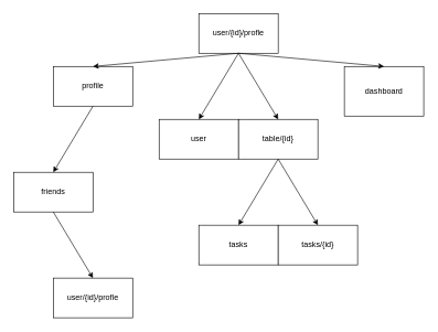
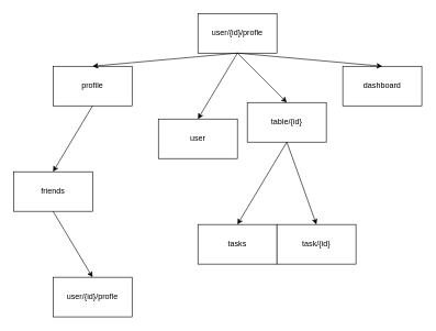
  <mxCell id="0" />
  <mxCell id="1" parent="0" />
  <mxCell id="2" value="user/{id}/profle" style="rounded=0;whiteSpace=wrap;html=1;" vertex="1" parent="1"><mxGeometry width="120" height="60" as="geometry" x="300" y="20" /></mxCell>
  <mxCell id="3" value="profile" style="rounded=0;whiteSpace=wrap;html=1;" vertex="1" parent="1"><mxGeometry x="80" y="100" width="120" height="60" as="geometry" /></mxCell>
  <mxCell id="4" value="" style="endArrow=classic;html=1;rounded=0;exitX=0.5;exitY=1;exitDx=0;exitDy=0;entryX=0.5;entryY=0;entryDx=0;entryDy=0;" edge="1" parent="1" source="2" target="3"><mxGeometry width="50" height="50" relative="1" as="geometry"><mxPoint x="210" y="110" as="sourcePoint" /><mxPoint x="260" y="60" as="targetPoint" /></mxGeometry></mxCell>
  <mxCell id="5" value="user" style="rounded=0;whiteSpace=wrap;html=1;" vertex="1" parent="1"><mxGeometry x="240" y="180" width="120" height="60" as="geometry" /></mxCell>
- <mxCell id="6" value="table/{id}" style="rounded=0;whiteSpace=wrap;html=1;" vertex="1" parent="1"><mxGeometry x="360" y="180" width="120" height="60" as="geometry" /></mxCell>
+ <mxCell id="6" value="table/{id}" style="rounded=0;whiteSpace=wrap;html=1;" vertex="1" parent="1"><mxGeometry x="375" y="155" width="120" height="60" as="geometry" /></mxCell>
  <mxCell id="7" value="" style="endArrow=classic;html=1;rounded=0;exitX=0.5;exitY=1;exitDx=0;exitDy=0;entryX=0.5;entryY=0;entryDx=0;entryDy=0;" edge="1" parent="1" source="2" target="5"><mxGeometry width="50" height="50" relative="1" as="geometry"><mxPoint x="370" y="90" as="sourcePoint" /><mxPoint x="210" y="110" as="targetPoint" /></mxGeometry></mxCell>
  <mxCell id="8" value="" style="endArrow=classic;html=1;rounded=0;exitX=0.5;exitY=1;exitDx=0;exitDy=0;entryX=0.5;entryY=0;entryDx=0;entryDy=0;" edge="1" parent="1" source="2" target="6"><mxGeometry width="50" height="50" relative="1" as="geometry"><mxPoint x="380" y="100" as="sourcePoint" /><mxPoint x="220" y="120" as="targetPoint" /></mxGeometry></mxCell>
  <mxCell id="9" value="tasks" style="rounded=0;whiteSpace=wrap;html=1;" vertex="1" parent="1"><mxGeometry y="340" width="120" height="60" as="geometry" x="300" /></mxCell>
- <mxCell id="10" value="tasks/{id}" style="rounded=0;whiteSpace=wrap;html=1;" vertex="1" parent="1"><mxGeometry x="420" y="340" width="120" height="60" as="geometry" /></mxCell>
+ <mxCell id="10" value="task/{id}" style="rounded=0;whiteSpace=wrap;html=1;" vertex="1" parent="1"><mxGeometry x="420" y="340" width="120" height="60" as="geometry" /></mxCell>
  <mxCell id="11" value="" style="endArrow=classic;html=1;rounded=0;entryX=0.5;entryY=0;entryDx=0;entryDy=0;exitX=0.5;exitY=1;exitDx=0;exitDy=0;" edge="1" parent="1" target="9" source="6"><mxGeometry width="50" height="50" relative="1" as="geometry"><mxPoint x="420" y="240" as="sourcePoint" /><mxPoint x="270" y="270" as="targetPoint" /></mxGeometry></mxCell>
  <mxCell id="12" value="" style="endArrow=classic;html=1;rounded=0;entryX=0.5;entryY=0;entryDx=0;entryDy=0;exitX=0.5;exitY=1;exitDx=0;exitDy=0;" edge="1" parent="1" target="10" source="6"><mxGeometry width="50" height="50" relative="1" as="geometry"><mxPoint x="450" y="260" as="sourcePoint" /><mxPoint x="280" y="280" as="targetPoint" /></mxGeometry></mxCell>
  <mxCell id="13" value="friends" style="rounded=0;whiteSpace=wrap;html=1;" vertex="1" parent="1"><mxGeometry x="20" y="260" width="120" height="60" as="geometry" /></mxCell>
  <mxCell id="14" value="" style="endArrow=classic;html=1;rounded=0;entryX=0.5;entryY=0;entryDx=0;entryDy=0;exitX=0.5;exitY=1;exitDx=0;exitDy=0;" edge="1" parent="1" target="13" source="3"><mxGeometry width="50" height="50" relative="1" as="geometry"><mxPoint x="140" y="210" as="sourcePoint" /><mxPoint x="-10" y="190" as="targetPoint" /></mxGeometry></mxCell>
  <mxCell id="15" value="user/{id}/profle" style="rounded=0;whiteSpace=wrap;html=1;" vertex="1" parent="1"><mxGeometry x="80" y="420" width="120" height="60" as="geometry" /></mxCell>
  <mxCell id="16" value="" style="endArrow=classic;html=1;rounded=0;entryX=0.5;entryY=0;entryDx=0;entryDy=0;exitX=0.5;exitY=1;exitDx=0;exitDy=0;" edge="1" parent="1" target="15" source="13"><mxGeometry width="50" height="50" relative="1" as="geometry"><mxPoint x="100" y="380" as="sourcePoint" /><mxPoint x="-60" y="360" as="targetPoint" /></mxGeometry></mxCell>
- <mxCell id="17" value="dashboard" style="rounded=0;whiteSpace=wrap;html=1;" vertex="1" parent="1"><mxGeometry x="520" y="100" width="120" height="75" as="geometry" /></mxCell>
+ <mxCell id="17" value="dashboard" style="rounded=0;whiteSpace=wrap;html=1;" vertex="1" parent="1"><mxGeometry x="520" y="100" width="120" height="60" as="geometry" /></mxCell>
  <mxCell id="18" value="" style="endArrow=classic;html=1;rounded=0;exitX=0.5;exitY=1;exitDx=0;exitDy=0;entryX=0.5;entryY=0;entryDx=0;entryDy=0;" edge="1" parent="1" source="2" target="17"><mxGeometry width="50" height="50" relative="1" as="geometry"><mxPoint x="370" y="90" as="sourcePoint" /><mxPoint x="150" y="110" as="targetPoint" /></mxGeometry></mxCell>
